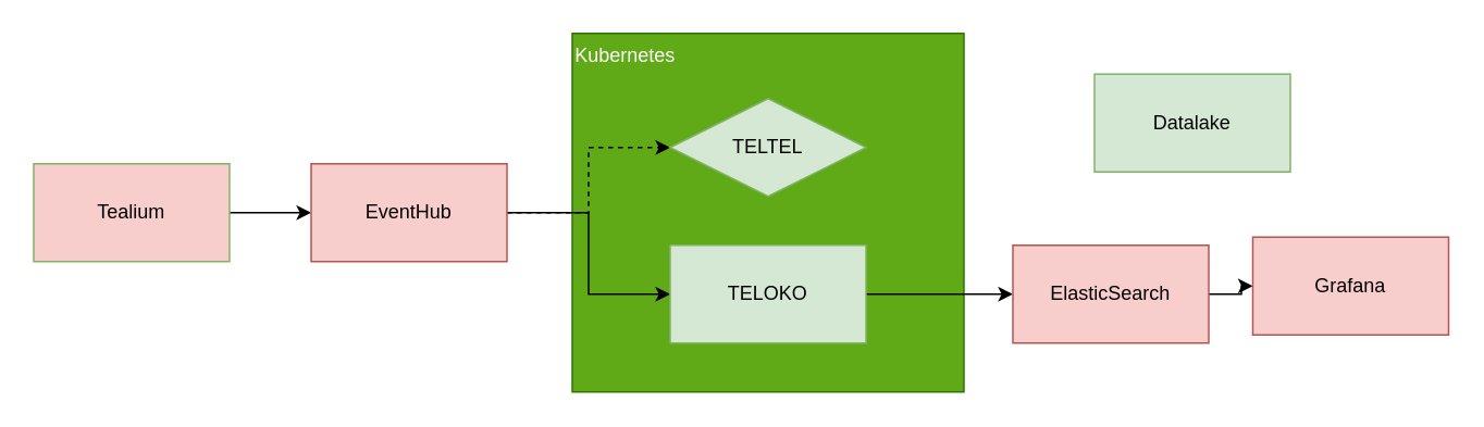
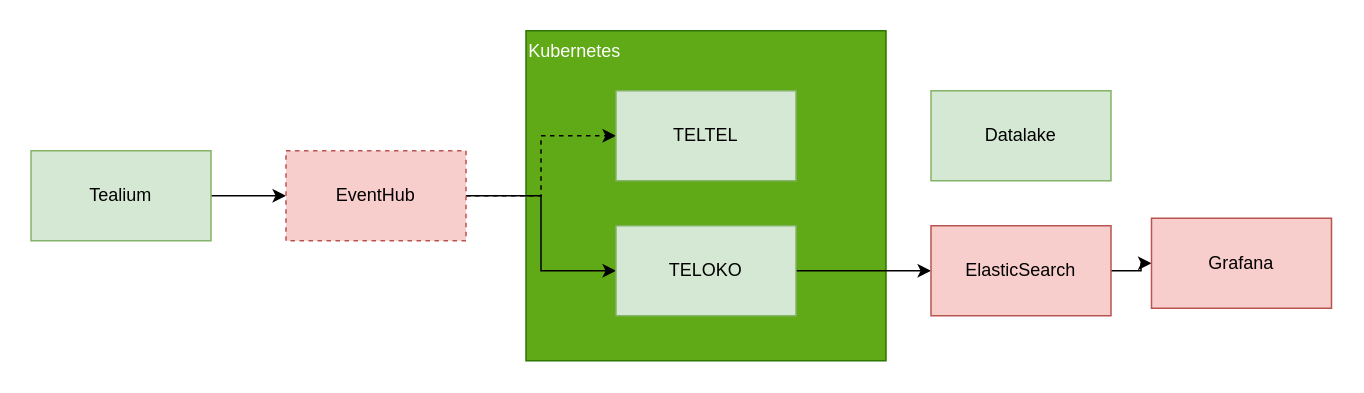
  <mxCell id="0" />
  <mxCell id="1" parent="0" />
  <mxCell id="2" value="Kubernetes" style="rounded=0;whiteSpace=wrap;html=1;verticalAlign=top;align=left;fillColor=#60a917;strokeColor=#2D7600;fontColor=#ffffff;" vertex="1" parent="1"><mxGeometry x="350" y="20" width="240" height="220" as="geometry" /></mxCell>
  <mxCell id="3" value="" style="edgeStyle=orthogonalEdgeStyle;rounded=0;orthogonalLoop=1;jettySize=auto;html=1;" edge="1" parent="1" source="4" target="7"><mxGeometry relative="1" as="geometry" /></mxCell>
- <mxCell id="4" value="Tealium" style="rounded=0;whiteSpace=wrap;html=1;fillColor=#f8cecc;strokeColor=#82b366;" vertex="1" parent="1"><mxGeometry x="20" y="100" width="120" height="60" as="geometry" /></mxCell>
+ <mxCell id="4" value="Tealium" style="rounded=0;whiteSpace=wrap;html=1;fillColor=#d5e8d4;strokeColor=#82b366;" vertex="1" parent="1"><mxGeometry x="20" y="100" width="120" height="60" as="geometry" /></mxCell>
  <mxCell id="5" style="edgeStyle=orthogonalEdgeStyle;rounded=0;orthogonalLoop=1;jettySize=auto;html=1;entryX=0;entryY=0.5;entryDx=0;entryDy=0;dashed=1;" edge="1" parent="1" source="7" target="8"><mxGeometry relative="1" as="geometry" /></mxCell>
  <mxCell id="6" style="edgeStyle=orthogonalEdgeStyle;rounded=0;orthogonalLoop=1;jettySize=auto;html=1;" edge="1" parent="1" source="7" target="10"><mxGeometry relative="1" as="geometry" /></mxCell>
- <mxCell id="7" value="EventHub" style="rounded=0;whiteSpace=wrap;html=1;fillColor=#f8cecc;strokeColor=#b85450;" vertex="1" parent="1"><mxGeometry x="190" y="100" width="120" height="60" as="geometry" /></mxCell>
- <mxCell id="8" value="TELTEL" style="rhombus;whiteSpace=wrap;html=1;fillColor=#d5e8d4;strokeColor=#82b366;" vertex="1" parent="1"><mxGeometry x="410" y="60" width="120" height="60" as="geometry" /></mxCell>
+ <mxCell id="7" value="EventHub" style="rounded=0;whiteSpace=wrap;html=1;fillColor=#f8cecc;strokeColor=#b85450;dashed=1;" vertex="1" parent="1"><mxGeometry x="190" y="100" width="120" height="60" as="geometry" /></mxCell>
+ <mxCell id="8" value="TELTEL" style="rounded=0;whiteSpace=wrap;html=1;fillColor=#d5e8d4;strokeColor=#82b366;" vertex="1" parent="1"><mxGeometry x="410" y="60" width="120" height="60" as="geometry" /></mxCell>
  <mxCell id="9" style="edgeStyle=orthogonalEdgeStyle;rounded=0;orthogonalLoop=1;jettySize=auto;html=1;" edge="1" parent="1" source="10" target="13"><mxGeometry relative="1" as="geometry" /></mxCell>
  <mxCell id="10" value="TELOKO" style="rounded=0;whiteSpace=wrap;html=1;fillColor=#d5e8d4;strokeColor=#82b366;" vertex="1" parent="1"><mxGeometry x="410" y="150" width="120" height="60" as="geometry" /></mxCell>
- <mxCell id="11" value="Datalake" style="rounded=0;whiteSpace=wrap;html=1;fillColor=#d5e8d4;strokeColor=#82b366;" vertex="1" parent="1"><mxGeometry x="670" y="45" width="120" height="60" as="geometry" /></mxCell>
+ <mxCell id="11" value="Datalake" style="rounded=0;whiteSpace=wrap;html=1;fillColor=#d5e8d4;strokeColor=#82b366;" vertex="1" parent="1"><mxGeometry x="620" y="60" width="120" height="60" as="geometry" /></mxCell>
  <mxCell id="12" value="" style="edgeStyle=orthogonalEdgeStyle;rounded=0;orthogonalLoop=1;jettySize=auto;html=1;" edge="1" parent="1" source="13" target="14"><mxGeometry relative="1" as="geometry" /></mxCell>
  <mxCell id="13" value="ElasticSearch" style="rounded=0;whiteSpace=wrap;html=1;fillColor=#f8cecc;strokeColor=#b85450;" vertex="1" parent="1"><mxGeometry x="620" y="150" width="120" height="60" as="geometry" /></mxCell>
  <mxCell id="14" value="Grafana" style="rounded=0;whiteSpace=wrap;html=1;fillColor=#f8cecc;strokeColor=#b85450;" vertex="1" parent="1"><mxGeometry x="767" y="145" width="120" height="60" as="geometry" /></mxCell>
